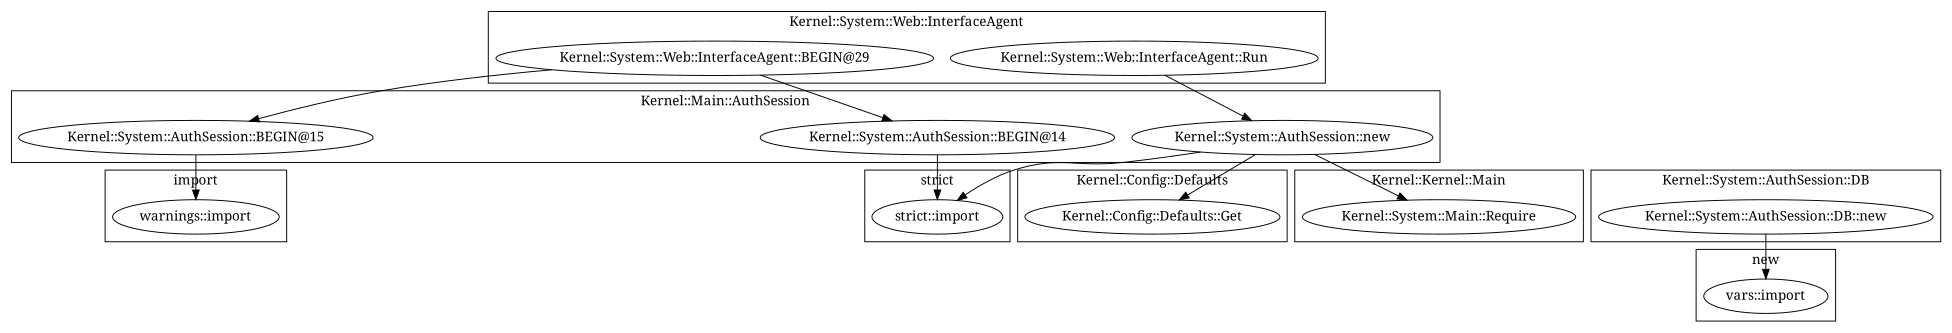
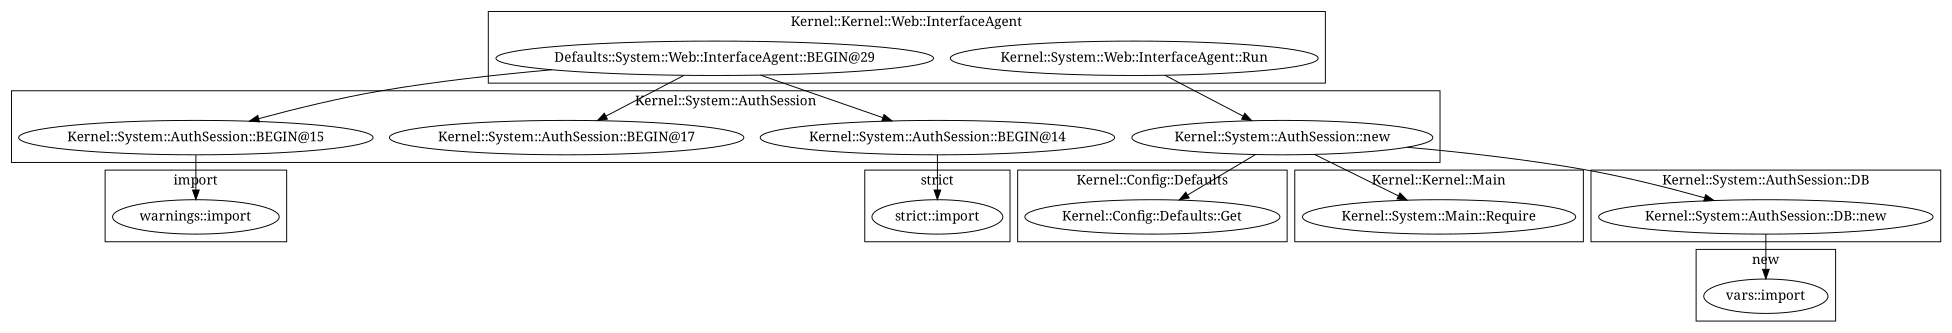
  digraph {
    fontname="Noto Serif"
    node [fontname="Noto Serif"]
    edge [fontname="Noto Serif"]
    "vars::import"
    "warnings::import"
    "strict::import"
    "Kernel::Config::Defaults::Get"
    "Kernel::System::AuthSession::BEGIN@15"
    "Kernel::System::AuthSession::new"
+   "Kernel::System::AuthSession::BEGIN@17"
    "Kernel::System::AuthSession::BEGIN@14"
    "Kernel::System::Web::InterfaceAgent::Run"
-   "Kernel::System::Web::InterfaceAgent::BEGIN@29"
+   "Kernel::System::Web::InterfaceAgent::BEGIN@29" [label="Defaults::System::Web::InterfaceAgent::BEGIN@29"]
    "Kernel::System::Main::Require"
    "Kernel::System::AuthSession::DB::new"
    subgraph cluster_1 {
      label=new
      "vars::import"
    }
    subgraph cluster_2 {
      label=import
      "warnings::import"
    }
    subgraph cluster_3 {
      label="strict"
      "strict::import"
    }
    subgraph cluster_4 {
      label="Kernel::Config::Defaults"
      "Kernel::Config::Defaults::Get"
    }
    subgraph cluster_5 {
-     label="Kernel::Main::AuthSession"
+     label="Kernel::System::AuthSession"
      "Kernel::System::AuthSession::BEGIN@15"
      "Kernel::System::AuthSession::new"
+     "Kernel::System::AuthSession::BEGIN@17"
      "Kernel::System::AuthSession::BEGIN@14"
    }
    subgraph cluster_6 {
-     label="Kernel::System::Web::InterfaceAgent"
+     label="Kernel::Kernel::Web::InterfaceAgent"
      "Kernel::System::Web::InterfaceAgent::Run"
      "Kernel::System::Web::InterfaceAgent::BEGIN@29"
    }
    subgraph cluster_7 {
      label="Kernel::Kernel::Main"
      "Kernel::System::Main::Require"
    }
    subgraph cluster_8 {
      label="Kernel::System::AuthSession::DB"
      "Kernel::System::AuthSession::DB::new"
    }
    "Kernel::System::AuthSession::BEGIN@15" -> "warnings::import"
    "Kernel::System::AuthSession::new" -> "Kernel::Config::Defaults::Get"
    "Kernel::System::AuthSession::new" -> "Kernel::System::Main::Require"
-   "Kernel::System::AuthSession::new" -> "strict::import"
+   "Kernel::System::AuthSession::new" -> "Kernel::System::AuthSession::DB::new"
    "Kernel::System::AuthSession::BEGIN@14" -> "strict::import"
    "Kernel::System::Web::InterfaceAgent::Run" -> "Kernel::System::AuthSession::new"
    "Kernel::System::Web::InterfaceAgent::BEGIN@29" -> "Kernel::System::AuthSession::BEGIN@15"
+   "Kernel::System::Web::InterfaceAgent::BEGIN@29" -> "Kernel::System::AuthSession::BEGIN@17"
    "Kernel::System::Web::InterfaceAgent::BEGIN@29" -> "Kernel::System::AuthSession::BEGIN@14"
    "Kernel::System::AuthSession::DB::new" -> "vars::import"
  }
